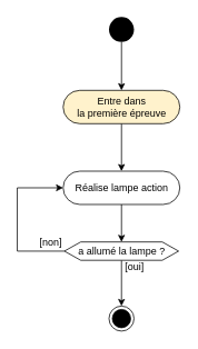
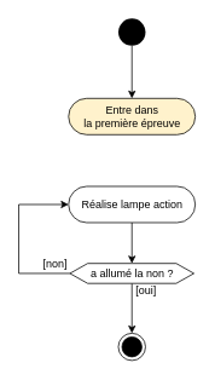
  <mxCell id="0" />
  <mxCell id="1" parent="0" />
  <mxCell id="2" style="edgeStyle=orthogonalEdgeStyle;rounded=0;orthogonalLoop=1;jettySize=auto;html=1;entryX=0.5;entryY=0;entryDx=0;entryDy=0;" parent="1" source="3" target="5" edge="1"><mxGeometry relative="1" as="geometry" /></mxCell>
  <mxCell id="3" value="" style="ellipse;fillColor=#000000;strokeColor=none;" parent="1" vertex="1"><mxGeometry x="130" y="20" width="30" height="30" as="geometry" /></mxCell>
- <mxCell id="4" style="edgeStyle=orthogonalEdgeStyle;rounded=0;orthogonalLoop=1;jettySize=auto;html=1;" parent="1" source="5" target="7" edge="1"><mxGeometry relative="1" as="geometry" /></mxCell>
  <mxCell id="5" value="Entre dans&lt;br&gt;la première épreuve" style="html=1;align=center;verticalAlign=middle;rounded=1;absoluteArcSize=1;arcSize=49;dashed=0;fillColor=#fff2cc;" parent="1" vertex="1"><mxGeometry x="75" y="108" width="140" height="40" as="geometry" /></mxCell>
  <mxCell id="6" style="edgeStyle=orthogonalEdgeStyle;rounded=0;orthogonalLoop=1;jettySize=auto;html=1;" parent="1" source="7" target="13" edge="1"><mxGeometry relative="1" as="geometry"><mxPoint x="212" y="286" as="targetPoint" /></mxGeometry></mxCell>
  <mxCell id="7" value="Réalise lampe action" style="html=1;align=center;verticalAlign=middle;rounded=1;absoluteArcSize=1;arcSize=49;dashed=0;" parent="1" vertex="1"><mxGeometry x="75" y="205" width="140" height="40" as="geometry" /></mxCell>
  <mxCell id="8" style="edgeStyle=orthogonalEdgeStyle;rounded=0;orthogonalLoop=1;jettySize=auto;html=1;" parent="1" source="13" target="7" edge="1"><mxGeometry relative="1" as="geometry"><Array as="points"><mxPoint x="20" y="301" /><mxPoint x="20" y="225" /></Array><mxPoint x="130" y="301" as="sourcePoint" /></mxGeometry></mxCell>
  <mxCell id="9" style="edgeStyle=orthogonalEdgeStyle;rounded=0;orthogonalLoop=1;jettySize=auto;html=1;" parent="1" source="13" target="10" edge="1"><mxGeometry relative="1" as="geometry"><mxPoint x="145" y="349" as="targetPoint" /><mxPoint x="212" y="316" as="sourcePoint" /></mxGeometry></mxCell>
  <mxCell id="10" value="" style="ellipse;html=1;shape=endState;fillColor=#000000;strokeColor=#000000;" parent="1" vertex="1"><mxGeometry x="130" y="367" width="30" height="30" as="geometry" /></mxCell>
  <mxCell id="11" value="[oui]" style="text;html=1;strokeColor=none;fillColor=none;align=center;verticalAlign=middle;whiteSpace=wrap;rounded=0;" parent="1" vertex="1"><mxGeometry x="145" y="310" width="32" height="20" as="geometry" /></mxCell>
  <mxCell id="12" value="[non]" style="text;html=1;strokeColor=none;fillColor=none;align=center;verticalAlign=middle;whiteSpace=wrap;rounded=0;" parent="1" vertex="1"><mxGeometry x="42" y="281" width="37" height="20" as="geometry" /></mxCell>
- <mxCell id="13" value="a allumé la lampe ?" style="shape=hexagon;html=1;whiteSpace=wrap;perimeter=hexagonPerimeter;rounded=0;size=0.143;" vertex="1" parent="1"><mxGeometry x="76.5" y="290" width="137" height="22" as="geometry" /></mxCell>
+ <mxCell id="13" value="a allumé la non ?" style="shape=hexagon;html=1;whiteSpace=wrap;perimeter=hexagonPerimeter;rounded=0;size=0.143;" vertex="1" parent="1"><mxGeometry x="76.5" y="290" width="137" height="22" as="geometry" /></mxCell>
